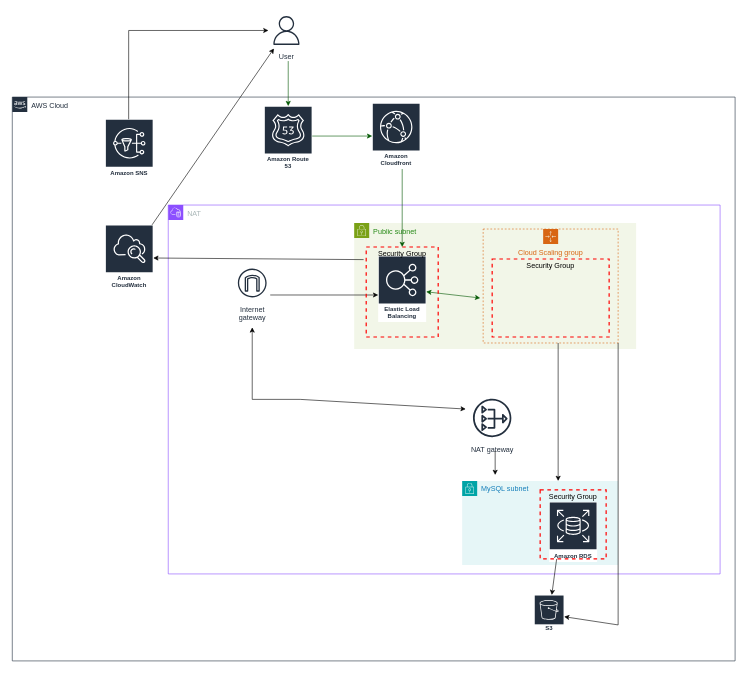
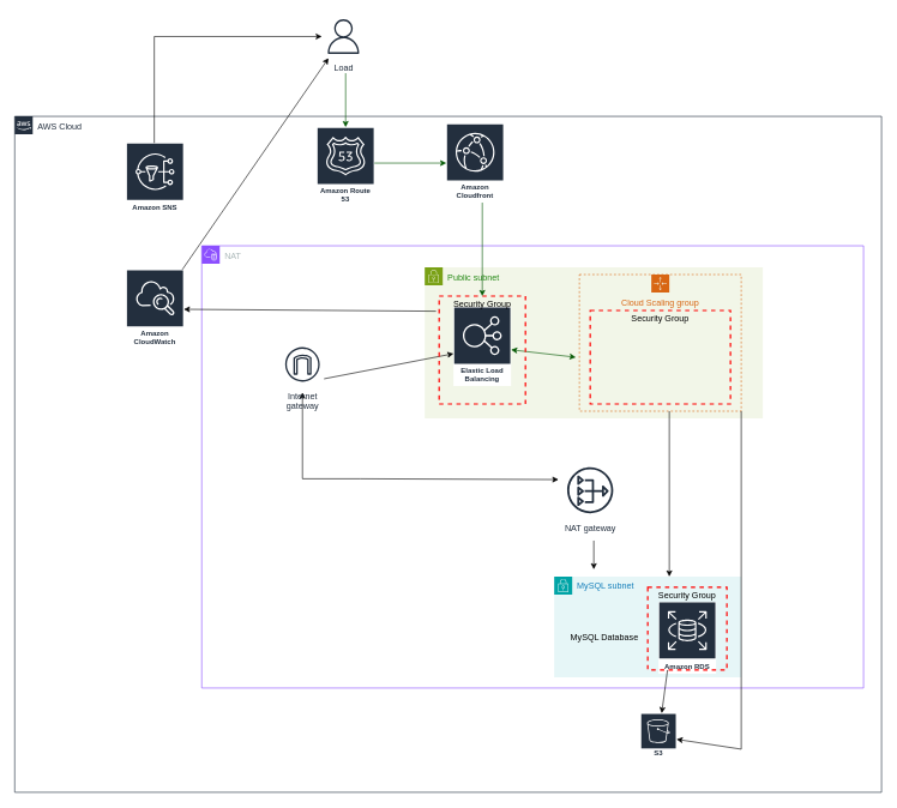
  <mxCell id="0" />
  <mxCell id="1" parent="0" />
  <mxCell id="2" value="AWS Cloud" style="points=[[0,0],[0.25,0],[0.5,0],[0.75,0],[1,0],[1,0.25],[1,0.5],[1,0.75],[1,1],[0.75,1],[0.5,1],[0.25,1],[0,1],[0,0.75],[0,0.5],[0,0.25]];outlineConnect=0;gradientColor=none;html=1;whiteSpace=wrap;fontSize=12;fontStyle=0;shape=mxgraph.aws4.group;grIcon=mxgraph.aws4.group_aws_cloud_alt;strokeColor=#232F3E;fillColor=none;verticalAlign=top;align=left;spacingLeft=30;fontColor=#232F3E;dashed=0;labelBackgroundColor=#ffffff;container=1;pointerEvents=0;collapsible=0;recursiveResize=0;" parent="1" vertex="1"><mxGeometry x="20" y="161" width="1205" height="940" as="geometry" /></mxCell>
  <mxCell id="3" value="MySQL subnet" style="points=[[0,0],[0.25,0],[0.5,0],[0.75,0],[1,0],[1,0.25],[1,0.5],[1,0.75],[1,1],[0.75,1],[0.5,1],[0.25,1],[0,1],[0,0.75],[0,0.5],[0,0.25]];outlineConnect=0;gradientColor=none;html=1;whiteSpace=wrap;fontSize=12;fontStyle=0;container=1;pointerEvents=0;collapsible=0;recursiveResize=0;shape=mxgraph.aws4.group;grIcon=mxgraph.aws4.group_security_group;grStroke=0;strokeColor=#00A4A6;fillColor=#E6F6F7;verticalAlign=top;align=left;spacingLeft=30;fontColor=#147EBA;dashed=0;" vertex="1" parent="2"><mxGeometry x="750" y="640" width="260" height="140" as="geometry" /></mxCell>
  <mxCell id="4" value="Amazon Route 53" style="sketch=0;outlineConnect=0;fontColor=#232F3E;gradientColor=none;strokeColor=#ffffff;fillColor=#232F3E;dashed=0;verticalLabelPosition=middle;verticalAlign=bottom;align=center;html=1;whiteSpace=wrap;fontSize=10;fontStyle=1;spacing=3;shape=mxgraph.aws4.productIcon;prIcon=mxgraph.aws4.route_53;" vertex="1" parent="2"><mxGeometry x="420" y="15" width="80" height="110" as="geometry" /></mxCell>
  <mxCell id="5" value="Amazon Cloudfront" style="sketch=0;outlineConnect=0;fontColor=#232F3E;gradientColor=none;strokeColor=#ffffff;fillColor=#232F3E;dashed=0;verticalLabelPosition=middle;verticalAlign=bottom;align=center;html=1;whiteSpace=wrap;fontSize=10;fontStyle=1;spacing=3;shape=mxgraph.aws4.productIcon;prIcon=mxgraph.aws4.cloudfront;" vertex="1" parent="2"><mxGeometry x="600" y="10" width="80" height="110" as="geometry" /></mxCell>
  <mxCell id="6" value="Amazon S3" style="sketch=0;outlineConnect=0;fontColor=#232F3E;gradientColor=none;strokeColor=#ffffff;fillColor=#232F3E;dashed=0;verticalLabelPosition=middle;verticalAlign=bottom;align=center;html=1;whiteSpace=wrap;fontSize=10;fontStyle=1;spacing=3;shape=mxgraph.aws4.productIcon;prIcon=mxgraph.aws4.s3;" vertex="1" parent="2"><mxGeometry x="870" y="830" width="50" height="65" as="geometry" /></mxCell>
  <mxCell id="7" value="" style="endArrow=classic;html=1;rounded=0;fillColor=#008a00;strokeColor=#005700;" edge="1" parent="2" target="5"><mxGeometry width="50" height="50" relative="1" as="geometry"><mxPoint x="500" y="65" as="sourcePoint" /><mxPoint x="550" y="15" as="targetPoint" /></mxGeometry></mxCell>
  <mxCell id="8" value="Amazon CloudWatch" style="sketch=0;outlineConnect=0;fontColor=#232F3E;gradientColor=none;strokeColor=#ffffff;fillColor=#232F3E;dashed=0;verticalLabelPosition=middle;verticalAlign=bottom;align=center;html=1;whiteSpace=wrap;fontSize=10;fontStyle=1;spacing=3;shape=mxgraph.aws4.productIcon;prIcon=mxgraph.aws4.cloudwatch;" vertex="1" parent="2"><mxGeometry x="155" y="213" width="80" height="110" as="geometry" /></mxCell>
  <mxCell id="9" value="Amazon SNS" style="sketch=0;outlineConnect=0;fontColor=#232F3E;gradientColor=none;strokeColor=#ffffff;fillColor=#232F3E;dashed=0;verticalLabelPosition=middle;verticalAlign=bottom;align=center;html=1;whiteSpace=wrap;fontSize=10;fontStyle=1;spacing=3;shape=mxgraph.aws4.productIcon;prIcon=mxgraph.aws4.sns;" vertex="1" parent="2"><mxGeometry x="155" y="37" width="80" height="100" as="geometry" /></mxCell>
  <mxCell id="10" value="" style="endArrow=classic;html=1;rounded=0;" edge="1" parent="2" source="8" target="31"><mxGeometry width="50" height="50" relative="1" as="geometry"><mxPoint x="190" y="213" as="sourcePoint" /><mxPoint x="240" y="163" as="targetPoint" /></mxGeometry></mxCell>
  <mxCell id="11" value="" style="endArrow=classic;html=1;rounded=0;" edge="1" parent="2" target="31"><mxGeometry width="50" height="50" relative="1" as="geometry"><mxPoint x="194" y="37" as="sourcePoint" /><mxPoint x="244" y="-13" as="targetPoint" /><Array as="points"><mxPoint x="194" y="-111" /></Array></mxGeometry></mxCell>
  <mxCell id="12" value="Public subnet" style="points=[[0,0],[0.25,0],[0.5,0],[0.75,0],[1,0],[1,0.25],[1,0.5],[1,0.75],[1,1],[0.75,1],[0.5,1],[0.25,1],[0,1],[0,0.75],[0,0.5],[0,0.25]];outlineConnect=0;gradientColor=none;html=1;whiteSpace=wrap;fontSize=12;fontStyle=0;container=1;pointerEvents=0;collapsible=0;recursiveResize=0;shape=mxgraph.aws4.group;grIcon=mxgraph.aws4.group_security_group;grStroke=0;strokeColor=#7AA116;fillColor=#F2F6E8;verticalAlign=top;align=left;spacingLeft=30;fontColor=#248814;dashed=0;" vertex="1" parent="1"><mxGeometry x="590" y="371" width="470" height="210" as="geometry" /></mxCell>
  <mxCell id="13" value="NAT" style="points=[[0,0],[0.25,0],[0.5,0],[0.75,0],[1,0],[1,0.25],[1,0.5],[1,0.75],[1,1],[0.75,1],[0.5,1],[0.25,1],[0,1],[0,0.75],[0,0.5],[0,0.25]];outlineConnect=0;gradientColor=none;html=1;whiteSpace=wrap;fontSize=12;fontStyle=0;container=1;pointerEvents=0;collapsible=0;recursiveResize=0;shape=mxgraph.aws4.group;grIcon=mxgraph.aws4.group_vpc2;strokeColor=#8C4FFF;fillColor=none;verticalAlign=top;align=left;spacingLeft=30;fontColor=#AAB7B8;dashed=0;" vertex="1" parent="1"><mxGeometry x="280" y="341" width="920" height="615" as="geometry" /></mxCell>
  <mxCell id="14" value="Elastic Load Balancing" style="sketch=0;outlineConnect=0;fontColor=#232F3E;gradientColor=none;strokeColor=#ffffff;fillColor=#232F3E;dashed=0;verticalLabelPosition=middle;verticalAlign=bottom;align=center;html=1;whiteSpace=wrap;fontSize=10;fontStyle=1;spacing=3;shape=mxgraph.aws4.productIcon;prIcon=mxgraph.aws4.elastic_load_balancing;" vertex="1" parent="13"><mxGeometry x="350" y="85" width="80" height="110" as="geometry" /></mxCell>
  <mxCell id="15" value="Cloud Scaling group" style="points=[[0,0],[0.25,0],[0.5,0],[0.75,0],[1,0],[1,0.25],[1,0.5],[1,0.75],[1,1],[0.75,1],[0.5,1],[0.25,1],[0,1],[0,0.75],[0,0.5],[0,0.25]];outlineConnect=0;gradientColor=none;html=1;whiteSpace=wrap;fontSize=12;fontStyle=0;container=1;pointerEvents=0;collapsible=0;recursiveResize=0;shape=mxgraph.aws4.groupCenter;grIcon=mxgraph.aws4.group_auto_scaling_group;grStroke=1;strokeColor=#D86613;fillColor=none;verticalAlign=top;align=center;fontColor=#D86613;dashed=1;spacingTop=25;movable=0;resizable=0;rotatable=0;deletable=0;editable=0;locked=1;connectable=0;" vertex="1" parent="13"><mxGeometry x="525" y="40" width="225" height="190" as="geometry" /></mxCell>
  <mxCell id="16" value="Security Group" style="fontStyle=0;verticalAlign=top;align=center;spacingTop=-2;fillColor=none;rounded=0;whiteSpace=wrap;html=1;strokeColor=#FF0000;strokeWidth=2;dashed=1;container=1;collapsible=0;expand=0;recursiveResize=0;" vertex="1" parent="15"><mxGeometry x="15" y="50" width="195" height="130" as="geometry" /></mxCell>
- <mxCell id="17" value="NAT gateway" style="sketch=0;outlineConnect=0;fontColor=#232F3E;gradientColor=none;strokeColor=#232F3E;fillColor=#ffffff;dashed=0;verticalLabelPosition=bottom;verticalAlign=top;align=center;html=1;fontSize=12;fontStyle=0;aspect=fixed;shape=mxgraph.aws4.resourceIcon;resIcon=mxgraph.aws4.nat_gateway;" vertex="1" parent="13"><mxGeometry x="500" y="315" width="80" height="80" as="geometry" /></mxCell>
+ <mxCell id="17" value="NAT gateway" style="sketch=0;outlineConnect=0;fontColor=#232F3E;gradientColor=none;strokeColor=#232F3E;fillColor=#ffffff;dashed=0;verticalLabelPosition=bottom;verticalAlign=top;align=center;html=1;fontSize=12;fontStyle=0;aspect=fixed;shape=mxgraph.aws4.resourceIcon;resIcon=mxgraph.aws4.nat_gateway;" vertex="1" parent="13"><mxGeometry x="500" y="300" width="80" height="80" as="geometry" /></mxCell>
  <mxCell id="18" value="" style="endArrow=classic;startArrow=classic;html=1;rounded=0;entryX=-0.051;entryY=0.314;entryDx=0;entryDy=0;entryPerimeter=0;" edge="1" parent="13" target="17"><mxGeometry width="50" height="50" relative="1" as="geometry"><mxPoint x="140.0" y="203.998" as="sourcePoint" /><mxPoint x="370" y="324" as="targetPoint" /><Array as="points"><mxPoint x="140" y="324" /><mxPoint x="220" y="324" /></Array></mxGeometry></mxCell>
  <mxCell id="19" value="Amazon RDS" style="sketch=0;outlineConnect=0;fontColor=#232F3E;gradientColor=none;strokeColor=#ffffff;fillColor=#232F3E;dashed=0;verticalLabelPosition=middle;verticalAlign=bottom;align=center;html=1;whiteSpace=wrap;fontSize=10;fontStyle=1;spacing=3;shape=mxgraph.aws4.productIcon;prIcon=mxgraph.aws4.rds;" vertex="1" parent="13"><mxGeometry x="635" y="495" width="80" height="100" as="geometry" /></mxCell>
  <mxCell id="20" value="" style="endArrow=classic;startArrow=classic;html=1;rounded=0;fillColor=#008a00;strokeColor=#005700;" edge="1" parent="13" source="14"><mxGeometry width="50" height="50" relative="1" as="geometry"><mxPoint x="450" y="175" as="sourcePoint" /><mxPoint x="520" y="155" as="targetPoint" /></mxGeometry></mxCell>
- <mxCell id="21" value="Internet&#10;gateway" style="sketch=0;outlineConnect=0;fontColor=#232F3E;gradientColor=none;strokeColor=#232F3E;fillColor=#ffffff;dashed=0;verticalLabelPosition=bottom;verticalAlign=top;align=center;html=1;fontSize=12;fontStyle=0;aspect=fixed;shape=mxgraph.aws4.resourceIcon;resIcon=mxgraph.aws4.internet_gateway;" vertex="1" parent="13"><mxGeometry x="110" y="100" width="60" height="60" as="geometry" /></mxCell>
+ <mxCell id="21" value="Internet&#10;gateway" style="sketch=0;outlineConnect=0;fontColor=#232F3E;gradientColor=none;strokeColor=#232F3E;fillColor=#ffffff;dashed=0;verticalLabelPosition=bottom;verticalAlign=top;align=center;html=1;fontSize=12;fontStyle=0;aspect=fixed;shape=mxgraph.aws4.resourceIcon;resIcon=mxgraph.aws4.internet_gateway;" vertex="1" parent="13"><mxGeometry x="110" y="135" width="60" height="60" as="geometry" /></mxCell>
  <mxCell id="22" value="" style="endArrow=classic;html=1;rounded=0;exitX=1;exitY=0.833;exitDx=0;exitDy=0;exitPerimeter=0;" edge="1" parent="13" source="21"><mxGeometry width="50" height="50" relative="1" as="geometry"><mxPoint x="180" y="128.89" as="sourcePoint" /><mxPoint x="350" y="150" as="targetPoint" /></mxGeometry></mxCell>
+ <mxCell id="23" value="MySQL Database" style="text;strokeColor=none;align=center;fillColor=none;html=1;verticalAlign=middle;whiteSpace=wrap;rounded=0;" vertex="1" parent="13"><mxGeometry x="500" y="530" width="120" height="30" as="geometry" /></mxCell>
  <mxCell id="24" value="" style="endArrow=classic;html=1;rounded=0;" edge="1" parent="13"><mxGeometry width="50" height="50" relative="1" as="geometry"><mxPoint x="650" y="230" as="sourcePoint" /><mxPoint x="650" y="460" as="targetPoint" /></mxGeometry></mxCell>
  <mxCell id="25" value="" style="endArrow=classic;html=1;rounded=0;" edge="1" parent="13" target="6"><mxGeometry width="50" height="50" relative="1" as="geometry"><mxPoint x="750" y="230" as="sourcePoint" /><mxPoint x="820" y="400" as="targetPoint" /><Array as="points"><mxPoint x="750" y="700" /></Array></mxGeometry></mxCell>
  <mxCell id="26" value="Security Group" style="fontStyle=0;verticalAlign=top;align=center;spacingTop=-2;fillColor=none;rounded=0;whiteSpace=wrap;html=1;strokeColor=#FF0000;strokeWidth=2;dashed=1;container=1;collapsible=0;expand=0;recursiveResize=0;" vertex="1" parent="13"><mxGeometry x="330" y="70" width="120" height="150" as="geometry" /></mxCell>
  <mxCell id="27" value="Security Group" style="fontStyle=0;verticalAlign=top;align=center;spacingTop=-2;fillColor=none;rounded=0;whiteSpace=wrap;html=1;strokeColor=#FF0000;strokeWidth=2;dashed=1;container=1;collapsible=0;expand=0;recursiveResize=0;" vertex="1" parent="13"><mxGeometry x="620" y="475" width="110" height="115" as="geometry" /></mxCell>
  <mxCell id="28" value="" style="endArrow=classic;html=1;rounded=0;" edge="1" parent="1"><mxGeometry width="50" height="50" relative="1" as="geometry"><mxPoint x="825" y="751" as="sourcePoint" /><mxPoint x="825" y="791" as="targetPoint" /></mxGeometry></mxCell>
  <mxCell id="29" value="" style="endArrow=classic;html=1;rounded=0;exitX=0.25;exitY=1;exitDx=0;exitDy=0;" edge="1" parent="1" source="27" target="6"><mxGeometry width="50" height="50" relative="1" as="geometry"><mxPoint x="860" y="981" as="sourcePoint" /><mxPoint x="910" y="931" as="targetPoint" /></mxGeometry></mxCell>
  <mxCell id="30" value="" style="endArrow=classic;html=1;rounded=0;entryX=0.5;entryY=0;entryDx=0;entryDy=0;fillColor=#008a00;strokeColor=#005700;" edge="1" parent="1" target="26"><mxGeometry width="50" height="50" relative="1" as="geometry"><mxPoint x="670" y="281" as="sourcePoint" /><mxPoint x="690" y="281" as="targetPoint" /><Array as="points" /></mxGeometry></mxCell>
- <mxCell id="31" value="User" style="sketch=0;outlineConnect=0;fontColor=#232F3E;gradientColor=none;strokeColor=#232F3E;fillColor=#ffffff;dashed=0;verticalLabelPosition=bottom;verticalAlign=top;align=center;html=1;fontSize=12;fontStyle=0;aspect=fixed;shape=mxgraph.aws4.resourceIcon;resIcon=mxgraph.aws4.user;" vertex="1" parent="1"><mxGeometry x="447" y="20" width="60" height="60" as="geometry" /></mxCell>
+ <mxCell id="31" value="Load" style="sketch=0;outlineConnect=0;fontColor=#232F3E;gradientColor=none;strokeColor=#232F3E;fillColor=#ffffff;dashed=0;verticalLabelPosition=bottom;verticalAlign=top;align=center;html=1;fontSize=12;fontStyle=0;aspect=fixed;shape=mxgraph.aws4.resourceIcon;resIcon=mxgraph.aws4.user;" vertex="1" parent="1"><mxGeometry x="447" y="20" width="60" height="60" as="geometry" /></mxCell>
  <mxCell id="32" value="" style="endArrow=classic;html=1;rounded=0;fillColor=#008a00;strokeColor=#005700;startSize=5;" edge="1" parent="1" target="4"><mxGeometry width="50" height="50" relative="1" as="geometry"><mxPoint x="480" y="101" as="sourcePoint" /><mxPoint x="487" y="181" as="targetPoint" /></mxGeometry></mxCell>
  <mxCell id="33" value="" style="endArrow=classic;html=1;rounded=0;exitX=-0.036;exitY=0.14;exitDx=0;exitDy=0;exitPerimeter=0;" edge="1" parent="1" source="26" target="8"><mxGeometry width="50" height="50" relative="1" as="geometry"><mxPoint x="259" y="437" as="sourcePoint" /><mxPoint x="309" y="387" as="targetPoint" /></mxGeometry></mxCell>
